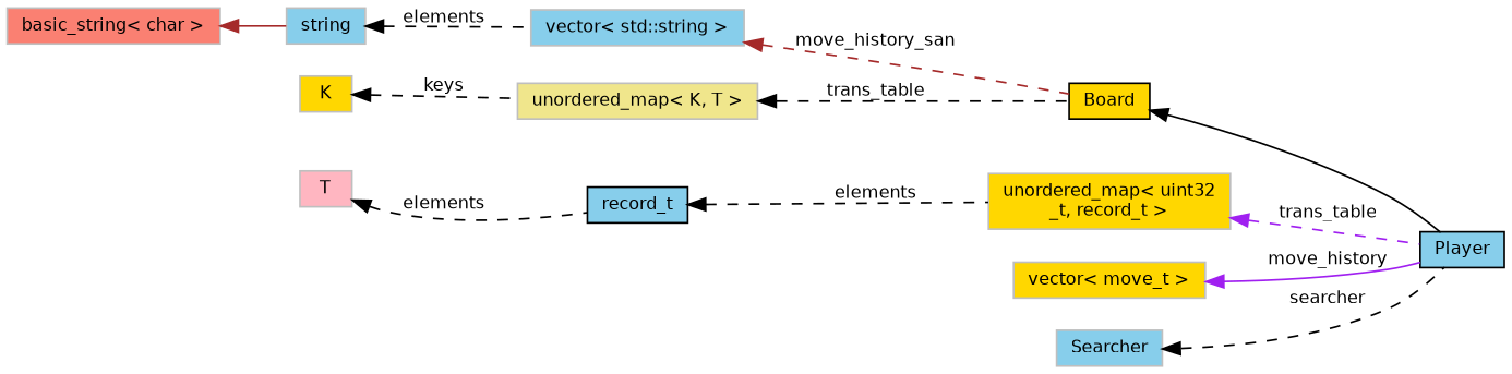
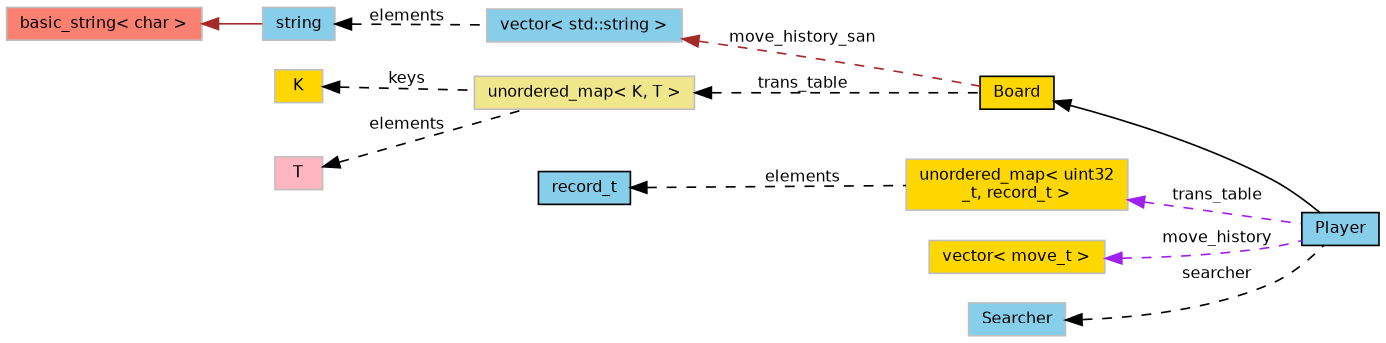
  digraph {
    rankdir=LR
    node [color=grey75 fillcolor=skyblue fontname=Helvetica fontsize=10 shape=record style=filled]
    edge [color=black dir=back fontname=Helvetica fontsize=10 labelfontname=Helvetica labelfontsize=10 style=dashed]
    n1 [color=black fontcolor=black height=0.2 label=Player width=0.4]
    n2 [color=black fillcolor=gold height=0.2 label=Board width=0.4]
    n3 [fillcolor=gold height=0.2 label="vector\< move_t \>" width=0.4]
    n4 [height=0.2 label=Searcher width=0.4]
    n5 [fillcolor=khaki height=0.2 label="unordered_map\< K, T \>" width=0.4]
    n6 [fillcolor=gold height=0.2 label=K width=0.4]
    n7 [fillcolor=lightpink height=0.2 label=T width=0.4]
    n8 [height=0.2 label="vector\< std::string \>" width=0.4]
    n9 [height=0.2 label=string width=0.4]
    n10 [fillcolor=salmon height=0.2 label="basic_string\< char \>" width=0.4]
    n11 [fillcolor=gold height=0.2 label="unordered_map\< uint32\l_t, record_t \>" width=0.4]
    n12 [color=black height=0.2 label=record_t width=0.4]
    n2 -> n1 [style=solid]
-   n3 -> n1 [color=purple label=" move_history" style=solid]
+   n3 -> n1 [color=purple label=" move_history"]
    n4 -> n1 [label=" searcher"]
    n5 -> n2 [label=" trans_table"]
    n6 -> n5 [label=" keys"]
-   n7 -> n12 [label=" elements"]
+   n7 -> n5 [label=" elements"]
    n8 -> n2 [color=brown label=" move_history_san"]
    n9 -> n8 [label=" elements"]
    n10 -> n9 [color=brown style=solid]
    n11 -> n1 [color=purple label=" trans_table"]
    n12 -> n11 [label=" elements"]
  }
